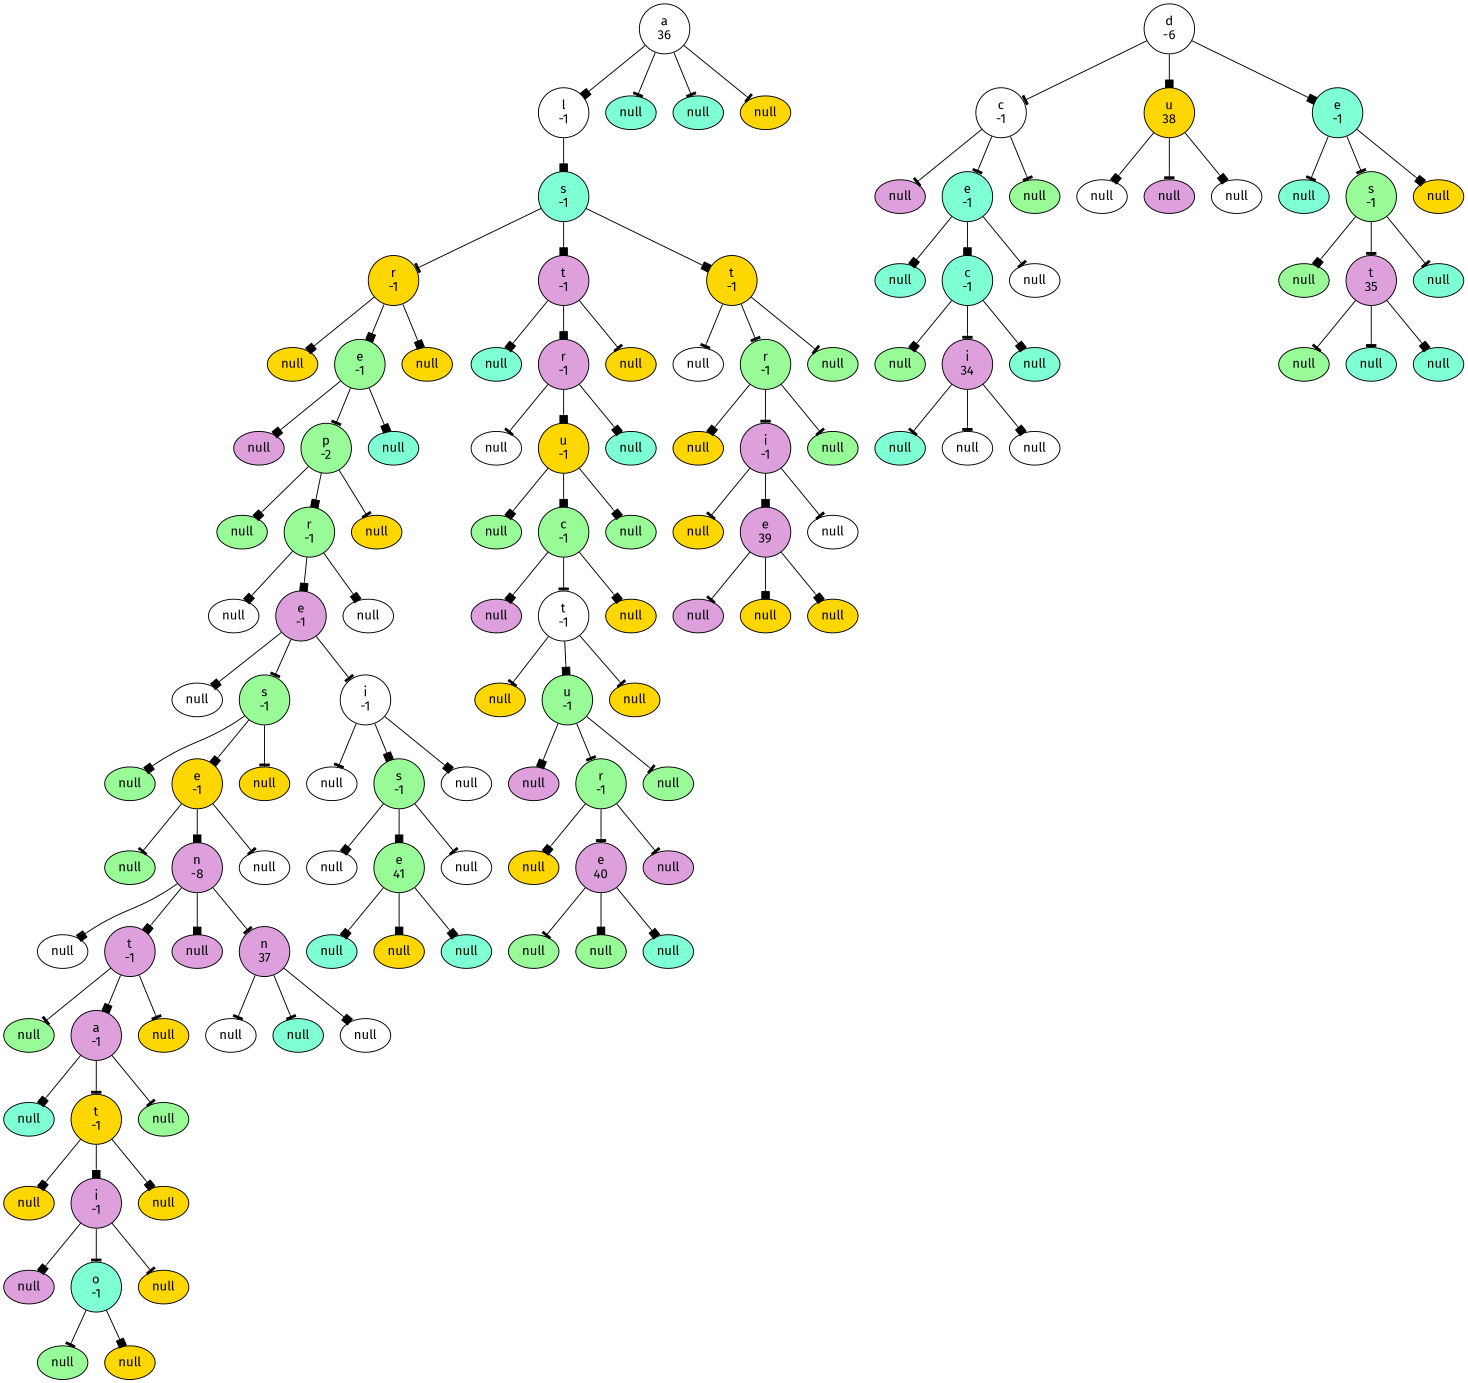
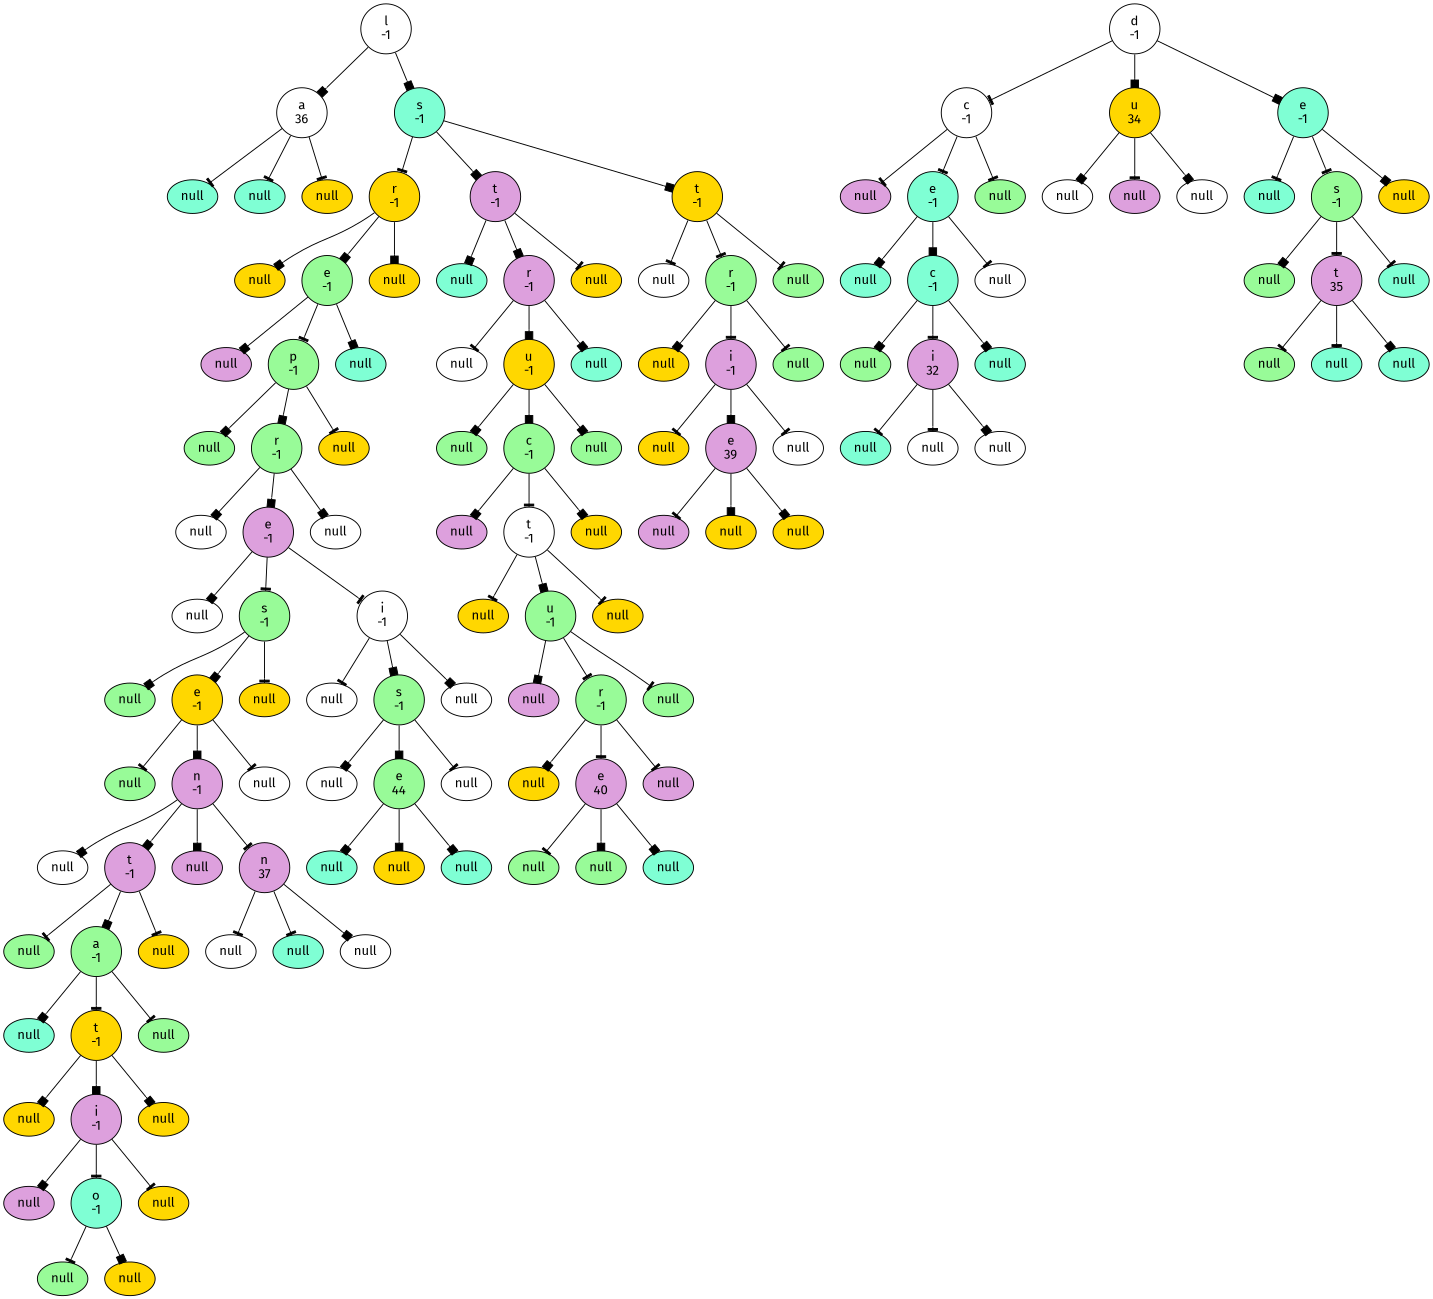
  digraph {
    fontname="Fira Sans"
    node [fillcolor=palegreen fontname="Fira Sans" style=filled]
    edge [arrowhead=box fontname="Fira Sans"]
    n1 [fillcolor=white label="l\n-1"]
    n2 [fillcolor=white label="a\n36"]
    n3 [fillcolor=aquamarine label="s\n-1"]
-   n4 [fillcolor=white label="d\n-6"]
+   n4 [fillcolor=white label="d\n-1"]
    n5 [fillcolor=white label="c\n-1"]
-   n6 [fillcolor=gold label="u\n38"]
+   n6 [fillcolor=gold label="u\n34"]
    n7 [fillcolor=aquamarine label="e\n-1"]
    n8 [fillcolor=aquamarine label=null]
    n9 [fillcolor=aquamarine label=null]
    n10 [fillcolor=gold label=null]
    n11 [fillcolor=gold label="r\n-1"]
    n12 [fillcolor=plum label="t\n-1"]
    n13 [fillcolor=gold label="t\n-1"]
    n14 [fillcolor=plum label=null]
    n15 [fillcolor=aquamarine label="e\n-1"]
    n16 [label=null]
    n17 [fillcolor=white label=null]
    n18 [fillcolor=plum label=null]
    n19 [fillcolor=white label=null]
    n20 [fillcolor=aquamarine label=null]
    n21 [label="s\n-1"]
    n22 [fillcolor=gold label=null]
    n23 [fillcolor=aquamarine label=null]
    n24 [fillcolor=aquamarine label="c\n-1"]
    n25 [fillcolor=white label=null]
    n26 [label=null]
-   n27 [fillcolor=plum label="i\n34"]
+   n27 [fillcolor=plum label="i\n32"]
    n28 [fillcolor=aquamarine label=null]
    n29 [fillcolor=aquamarine label=null]
    n30 [fillcolor=white label=null]
    n31 [fillcolor=white label=null]
    n32 [label=null]
    n33 [fillcolor=plum label="t\n35"]
    n34 [fillcolor=aquamarine label=null]
    n35 [label=null]
    n36 [fillcolor=aquamarine label=null]
    n37 [fillcolor=aquamarine label=null]
    n38 [fillcolor=gold label=null]
    n39 [label="e\n-1"]
    n40 [fillcolor=gold label=null]
    n41 [fillcolor=aquamarine label=null]
    n42 [fillcolor=plum label="r\n-1"]
    n43 [fillcolor=gold label=null]
    n44 [fillcolor=white label=null]
    n45 [label="r\n-1"]
    n46 [label=null]
    n47 [fillcolor=plum label=null]
-   n48 [label="p\n-2"]
+   n48 [label="p\n-1"]
    n49 [fillcolor=aquamarine label=null]
    n50 [label=null]
    n51 [label="r\n-1"]
    n52 [fillcolor=gold label=null]
    n53 [fillcolor=white label=null]
    n54 [fillcolor=plum label="e\n-1"]
    n55 [fillcolor=white label=null]
    n56 [fillcolor=white label=null]
    n57 [label="s\n-1"]
    n58 [fillcolor=white label="i\n-1"]
    n59 [label=null]
    n60 [fillcolor=gold label="e\n-1"]
    n61 [fillcolor=gold label=null]
    n62 [fillcolor=white label=null]
    n63 [label="s\n-1"]
    n64 [fillcolor=white label=null]
    n65 [label=null]
-   n66 [fillcolor=plum label="n\n-8"]
+   n66 [fillcolor=plum label="n\n-1"]
    n67 [fillcolor=white label=null]
    n68 [fillcolor=white label=null]
    n69 [fillcolor=plum label="t\n-1"]
    n70 [fillcolor=plum label=null]
    n71 [fillcolor=plum label="n\n37"]
    n72 [label=null]
-   n73 [fillcolor=plum label="a\n-1"]
+   n73 [label="a\n-1"]
    n74 [fillcolor=gold label=null]
    n75 [fillcolor=aquamarine label=null]
    n76 [fillcolor=gold label="t\n-1"]
    n77 [label=null]
    n78 [fillcolor=gold label=null]
    n79 [fillcolor=plum label="i\n-1"]
    n80 [fillcolor=gold label=null]
    n81 [fillcolor=plum label=null]
    n82 [fillcolor=aquamarine label="o\n-1"]
    n83 [fillcolor=gold label=null]
    n84 [label=null]
    n85 [fillcolor=gold label=null]
    n86 [fillcolor=white label=null]
    n87 [fillcolor=aquamarine label=null]
    n88 [fillcolor=white label=null]
    n89 [fillcolor=white label=null]
-   n90 [label="e\n41"]
+   n90 [label="e\n44"]
    n91 [fillcolor=white label=null]
    n92 [fillcolor=aquamarine label=null]
    n93 [fillcolor=gold label=null]
    n94 [fillcolor=aquamarine label=null]
    n95 [fillcolor=white label=null]
    n96 [fillcolor=gold label="u\n-1"]
    n97 [fillcolor=aquamarine label=null]
    n98 [label=null]
    n99 [label="c\n-1"]
    n100 [label=null]
    n101 [fillcolor=plum label=null]
    n102 [fillcolor=white label="t\n-1"]
    n103 [fillcolor=gold label=null]
    n104 [fillcolor=gold label=null]
    n105 [label="u\n-1"]
    n106 [fillcolor=gold label=null]
    n107 [fillcolor=plum label=null]
    n108 [label="r\n-1"]
    n109 [label=null]
    n110 [fillcolor=gold label=null]
    n111 [fillcolor=plum label="e\n40"]
    n112 [fillcolor=plum label=null]
    n113 [label=null]
    n114 [label=null]
    n115 [fillcolor=aquamarine label=null]
    n116 [fillcolor=gold label=null]
    n117 [fillcolor=plum label="i\n-1"]
    n118 [label=null]
    n119 [fillcolor=gold label=null]
    n120 [fillcolor=plum label="e\n39"]
    n121 [fillcolor=white label=null]
    n122 [fillcolor=plum label=null]
    n123 [fillcolor=gold label=null]
    n124 [fillcolor=gold label=null]
-   n2 -> n1
+   n1 -> n2
    n1 -> n3
    n2 -> n8 [arrowhead=tee]
    n2 -> n9 [arrowhead=tee]
    n2 -> n10 [arrowhead=tee]
    n3 -> n11 [arrowhead=tee]
    n3 -> n12
    n3 -> n13
    n4 -> n5 [arrowhead=tee]
    n4 -> n6
    n4 -> n7
    n5 -> n14 [arrowhead=tee]
    n5 -> n15 [arrowhead=tee]
    n5 -> n16 [arrowhead=tee]
    n6 -> n17
    n6 -> n18 [arrowhead=tee]
    n6 -> n19
    n7 -> n20 [arrowhead=tee]
    n7 -> n21 [arrowhead=tee]
    n7 -> n22
    n11 -> n38
    n11 -> n39
    n11 -> n40
    n12 -> n41
    n12 -> n42
    n12 -> n43 [arrowhead=tee]
    n13 -> n44 [arrowhead=tee]
    n13 -> n45 [arrowhead=tee]
    n13 -> n46 [arrowhead=tee]
    n15 -> n23
    n15 -> n24
    n15 -> n25 [arrowhead=tee]
    n21 -> n32
    n21 -> n33 [arrowhead=tee]
    n21 -> n34 [arrowhead=tee]
    n24 -> n26
    n24 -> n27 [arrowhead=tee]
    n24 -> n28
    n27 -> n29 [arrowhead=tee]
    n27 -> n30 [arrowhead=tee]
    n27 -> n31
    n33 -> n35 [arrowhead=tee]
    n33 -> n36 [arrowhead=tee]
    n33 -> n37
    n39 -> n47
    n39 -> n48 [arrowhead=tee]
    n39 -> n49
    n42 -> n95 [arrowhead=tee]
    n42 -> n96
    n42 -> n97
    n45 -> n116
    n45 -> n117 [arrowhead=tee]
    n45 -> n118 [arrowhead=tee]
    n48 -> n50
    n48 -> n51
    n48 -> n52 [arrowhead=tee]
    n51 -> n53
    n51 -> n54
    n51 -> n55
    n54 -> n56
    n54 -> n57 [arrowhead=tee]
    n54 -> n58 [arrowhead=tee]
    n57 -> n59
    n57 -> n60
    n57 -> n61 [arrowhead=tee]
    n58 -> n62 [arrowhead=tee]
    n58 -> n63
    n58 -> n64
    n60 -> n65 [arrowhead=tee]
    n60 -> n66
    n60 -> n67 [arrowhead=tee]
    n63 -> n89
    n63 -> n90
    n63 -> n91 [arrowhead=tee]
    n66 -> n68
    n66 -> n69
    n66 -> n70
    n66 -> n71 [arrowhead=tee]
    n69 -> n72 [arrowhead=tee]
    n69 -> n73
    n69 -> n74 [arrowhead=tee]
    n71 -> n86 [arrowhead=tee]
    n71 -> n87 [arrowhead=tee]
    n71 -> n88
    n73 -> n75
    n73 -> n76 [arrowhead=tee]
    n73 -> n77 [arrowhead=tee]
    n76 -> n78
    n76 -> n79
    n76 -> n80
    n79 -> n81
    n79 -> n82 [arrowhead=tee]
    n79 -> n83 [arrowhead=tee]
    n82 -> n84 [arrowhead=tee]
    n82 -> n85
    n90 -> n92
    n90 -> n93
    n90 -> n94
    n96 -> n98
    n96 -> n99
    n96 -> n100
    n99 -> n101
    n99 -> n102 [arrowhead=tee]
    n99 -> n103
    n102 -> n104 [arrowhead=tee]
    n102 -> n105
    n102 -> n106 [arrowhead=tee]
    n105 -> n107
    n105 -> n108 [arrowhead=tee]
    n105 -> n109 [arrowhead=tee]
    n108 -> n110
    n108 -> n111 [arrowhead=tee]
    n108 -> n112 [arrowhead=tee]
    n111 -> n113 [arrowhead=tee]
    n111 -> n114
    n111 -> n115
    n117 -> n119 [arrowhead=tee]
    n117 -> n120
    n117 -> n121 [arrowhead=tee]
    n120 -> n122 [arrowhead=tee]
    n120 -> n123
    n120 -> n124
  }
